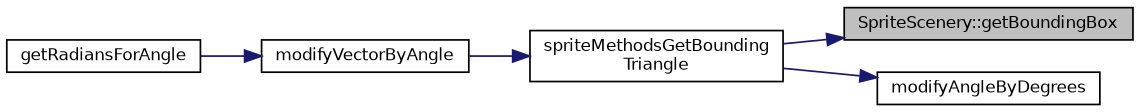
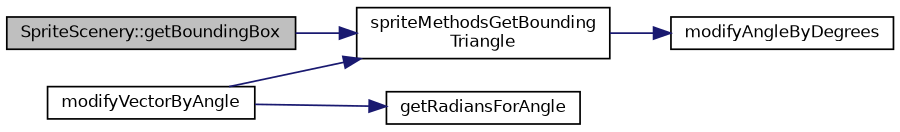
  digraph {
    rankdir=LR
    node [color=black fillcolor=white fontname=Helvetica fontsize=10 shape=record style=filled]
    edge [color=midnightblue fontname=Helvetica fontsize=10 labelfontname=Helvetica labelfontsize=10 style=solid]
    n1 [fillcolor=grey75 fontcolor=black height=0.2 label="SpriteScenery::getBoundingBox" width=0.4]
    n2 [height=0.2 label="spriteMethodsGetBounding\lTriangle" width=0.4]
    n3 [height=0.2 label=modifyAngleByDegrees width=0.4]
    n4 [height=0.2 label=modifyVectorByAngle width=0.4]
    n5 [height=0.2 label=getRadiansForAngle width=0.4]
-   n2 -> n1
+   n1 -> n2
    n2 -> n3
    n4 -> n2
-   n5 -> n4
+   n4 -> n5
  }
